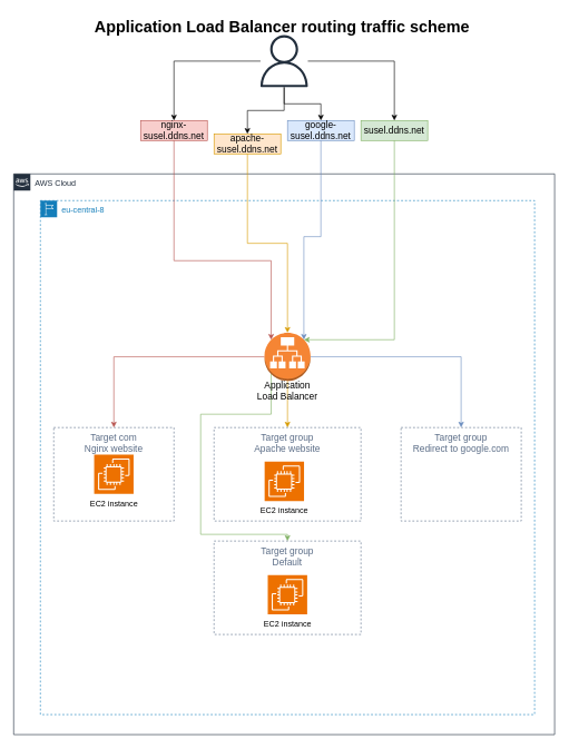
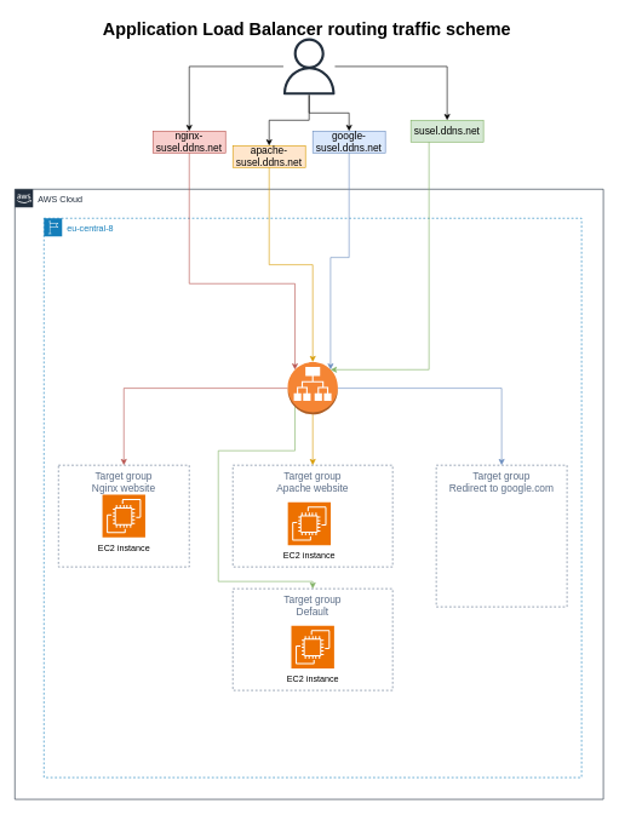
  <mxCell id="0" />
  <mxCell id="1" parent="0" />
  <mxCell id="2" value="AWS Cloud" style="points=[[0,0],[0.25,0],[0.5,0],[0.75,0],[1,0],[1,0.25],[1,0.5],[1,0.75],[1,1],[0.75,1],[0.5,1],[0.25,1],[0,1],[0,0.75],[0,0.5],[0,0.25]];outlineConnect=0;gradientColor=none;html=1;whiteSpace=wrap;fontSize=12;fontStyle=0;container=1;pointerEvents=0;collapsible=0;recursiveResize=0;shape=mxgraph.aws4.group;grIcon=mxgraph.aws4.group_aws_cloud_alt;strokeColor=#232F3E;fillColor=none;verticalAlign=top;align=left;spacingLeft=30;fontColor=#232F3E;dashed=0;" parent="1" vertex="1"><mxGeometry x="20" y="260" width="810" height="840" as="geometry" /></mxCell>
  <mxCell id="3" value="eu-central-8" style="points=[[0,0],[0.25,0],[0.5,0],[0.75,0],[1,0],[1,0.25],[1,0.5],[1,0.75],[1,1],[0.75,1],[0.5,1],[0.25,1],[0,1],[0,0.75],[0,0.5],[0,0.25]];outlineConnect=0;gradientColor=none;html=1;whiteSpace=wrap;fontSize=12;fontStyle=0;container=1;pointerEvents=0;collapsible=0;recursiveResize=0;shape=mxgraph.aws4.group;grIcon=mxgraph.aws4.group_region;strokeColor=#147EBA;fillColor=none;verticalAlign=top;align=left;spacingLeft=30;fontColor=#147EBA;dashed=1;" parent="2" vertex="1"><mxGeometry x="40" y="40" width="740" height="770" as="geometry" /></mxCell>
- <mxCell id="4" value="&lt;font style=&quot;font-size: 14px;&quot;&gt;Target com&lt;br&gt;Nginx website&lt;/font&gt;" style="fillColor=none;strokeColor=#5A6C86;dashed=1;verticalAlign=top;fontStyle=0;fontColor=#5A6C86;whiteSpace=wrap;html=1;" parent="3" vertex="1"><mxGeometry x="20" y="340" width="180" height="140" as="geometry" /></mxCell>
+ <mxCell id="4" value="&lt;font style=&quot;font-size: 14px;&quot;&gt;Target group&lt;br&gt;Nginx website&lt;/font&gt;" style="fillColor=none;strokeColor=#5A6C86;dashed=1;verticalAlign=top;fontStyle=0;fontColor=#5A6C86;whiteSpace=wrap;html=1;" parent="3" vertex="1"><mxGeometry x="20" y="340" width="180" height="140" as="geometry" /></mxCell>
  <mxCell id="5" style="edgeStyle=orthogonalEdgeStyle;rounded=0;orthogonalLoop=1;jettySize=auto;html=1;entryX=0.5;entryY=0;entryDx=0;entryDy=0;fillColor=#f8cecc;strokeColor=#b85450;" parent="3" source="8" target="4" edge="1"><mxGeometry relative="1" as="geometry" /></mxCell>
  <mxCell id="6" style="edgeStyle=orthogonalEdgeStyle;rounded=0;orthogonalLoop=1;jettySize=auto;html=1;entryX=0.5;entryY=0;entryDx=0;entryDy=0;fillColor=#ffe6cc;strokeColor=#d79b00;" parent="3" source="8" target="9" edge="1"><mxGeometry relative="1" as="geometry" /></mxCell>
  <mxCell id="7" style="edgeStyle=orthogonalEdgeStyle;rounded=0;orthogonalLoop=1;jettySize=auto;html=1;exitX=0.145;exitY=0.855;exitDx=0;exitDy=0;exitPerimeter=0;entryX=0.5;entryY=0;entryDx=0;entryDy=0;fillColor=#d5e8d4;strokeColor=#82b366;" parent="3" source="8" target="13" edge="1"><mxGeometry relative="1" as="geometry"><Array as="points"><mxPoint x="345" y="320" /><mxPoint x="240" y="320" /><mxPoint x="240" y="500" /><mxPoint x="370" y="500" /></Array></mxGeometry></mxCell>
  <mxCell id="8" value="" style="outlineConnect=0;dashed=0;verticalLabelPosition=bottom;verticalAlign=top;align=center;html=1;shape=mxgraph.aws3.application_load_balancer;fillColor=#F58534;gradientColor=none;" parent="3" vertex="1"><mxGeometry x="335.5" y="198" width="69" height="72" as="geometry" /></mxCell>
  <mxCell id="9" value="&lt;font style=&quot;font-size: 14px;&quot;&gt;Target group&lt;br&gt;Apache website&lt;/font&gt;" style="fillColor=none;strokeColor=#5A6C86;dashed=1;verticalAlign=top;fontStyle=0;fontColor=#5A6C86;whiteSpace=wrap;html=1;" parent="3" vertex="1"><mxGeometry x="260" y="340" width="220" height="140" as="geometry" /></mxCell>
- <mxCell id="10" value="&lt;font style=&quot;font-size: 14px;&quot;&gt;Target group&lt;br&gt;Redirect to google.com&lt;/font&gt;" style="fillColor=none;strokeColor=#5A6C86;dashed=1;verticalAlign=top;fontStyle=0;fontColor=#5A6C86;whiteSpace=wrap;html=1;" parent="3" vertex="1"><mxGeometry x="540" y="340" width="180" height="140" as="geometry" /></mxCell>
+ <mxCell id="10" value="&lt;font style=&quot;font-size: 14px;&quot;&gt;Target group&lt;br&gt;Redirect to google.com&lt;/font&gt;" style="fillColor=none;strokeColor=#5A6C86;dashed=1;verticalAlign=top;fontStyle=0;fontColor=#5A6C86;whiteSpace=wrap;html=1;" parent="3" vertex="1"><mxGeometry x="540" y="340" width="180" height="195" as="geometry" /></mxCell>
  <mxCell id="11" style="edgeStyle=orthogonalEdgeStyle;rounded=0;orthogonalLoop=1;jettySize=auto;html=1;entryX=0.5;entryY=0;entryDx=0;entryDy=0;fillColor=#dae8fc;strokeColor=#6c8ebf;" parent="3" source="8" target="10" edge="1"><mxGeometry relative="1" as="geometry"><mxPoint x="630" y="330" as="targetPoint" /></mxGeometry></mxCell>
- <mxCell id="12" value="&lt;font style=&quot;font-size: 14px;&quot;&gt;Application Load Balancer&lt;/font&gt;" style="text;html=1;strokeColor=none;fillColor=none;align=center;verticalAlign=middle;whiteSpace=wrap;rounded=0;" parent="3" vertex="1"><mxGeometry x="320" y="270" width="100" height="30" as="geometry" /></mxCell>
  <mxCell id="13" value="&lt;font style=&quot;font-size: 14px;&quot;&gt;Target group&lt;br&gt;Default&lt;/font&gt;" style="fillColor=none;strokeColor=#5A6C86;dashed=1;verticalAlign=top;fontStyle=0;fontColor=#5A6C86;whiteSpace=wrap;html=1;" parent="3" vertex="1"><mxGeometry x="260" y="510" width="220" height="140" as="geometry" /></mxCell>
  <mxCell id="14" value="" style="sketch=0;points=[[0,0,0],[0.25,0,0],[0.5,0,0],[0.75,0,0],[1,0,0],[0,1,0],[0.25,1,0],[0.5,1,0],[0.75,1,0],[1,1,0],[0,0.25,0],[0,0.5,0],[0,0.75,0],[1,0.25,0],[1,0.5,0],[1,0.75,0]];outlineConnect=0;fontColor=#232F3E;fillColor=#ED7100;strokeColor=#ffffff;dashed=0;verticalLabelPosition=bottom;verticalAlign=top;align=center;html=1;fontSize=12;fontStyle=0;aspect=fixed;shape=mxgraph.aws4.resourceIcon;resIcon=mxgraph.aws4.ec2;" parent="3" vertex="1"><mxGeometry x="80.5" y="380.5" width="59" height="59" as="geometry" /></mxCell>
  <mxCell id="15" value="EC2 instance" style="text;html=1;strokeColor=none;fillColor=none;align=center;verticalAlign=middle;whiteSpace=wrap;rounded=0;" parent="3" vertex="1"><mxGeometry x="69.75" y="439.5" width="80.5" height="30" as="geometry" /></mxCell>
  <mxCell id="16" value="" style="sketch=0;points=[[0,0,0],[0.25,0,0],[0.5,0,0],[0.75,0,0],[1,0,0],[0,1,0],[0.25,1,0],[0.5,1,0],[0.75,1,0],[1,1,0],[0,0.25,0],[0,0.5,0],[0,0.75,0],[1,0.25,0],[1,0.5,0],[1,0.75,0]];outlineConnect=0;fontColor=#232F3E;fillColor=#ED7100;strokeColor=#ffffff;dashed=0;verticalLabelPosition=bottom;verticalAlign=top;align=center;html=1;fontSize=12;fontStyle=0;aspect=fixed;shape=mxgraph.aws4.resourceIcon;resIcon=mxgraph.aws4.ec2;" parent="3" vertex="1"><mxGeometry x="335.75" y="391" width="59" height="59" as="geometry" /></mxCell>
  <mxCell id="17" value="EC2 instance" style="text;html=1;strokeColor=none;fillColor=none;align=center;verticalAlign=middle;whiteSpace=wrap;rounded=0;" parent="3" vertex="1"><mxGeometry x="325" y="450" width="80.5" height="30" as="geometry" /></mxCell>
  <mxCell id="18" value="" style="sketch=0;points=[[0,0,0],[0.25,0,0],[0.5,0,0],[0.75,0,0],[1,0,0],[0,1,0],[0.25,1,0],[0.5,1,0],[0.75,1,0],[1,1,0],[0,0.25,0],[0,0.5,0],[0,0.75,0],[1,0.25,0],[1,0.5,0],[1,0.75,0]];outlineConnect=0;fontColor=#232F3E;fillColor=#ED7100;strokeColor=#ffffff;dashed=0;verticalLabelPosition=bottom;verticalAlign=top;align=center;html=1;fontSize=12;fontStyle=0;aspect=fixed;shape=mxgraph.aws4.resourceIcon;resIcon=mxgraph.aws4.ec2;" parent="3" vertex="1"><mxGeometry x="340.5" y="561" width="59" height="59" as="geometry" /></mxCell>
  <mxCell id="19" value="EC2 instance" style="text;html=1;strokeColor=none;fillColor=none;align=center;verticalAlign=middle;whiteSpace=wrap;rounded=0;" parent="3" vertex="1"><mxGeometry x="329.75" y="620" width="80.5" height="30" as="geometry" /></mxCell>
  <mxCell id="20" value="&lt;font style=&quot;font-size: 14px;&quot;&gt;apache-susel.ddns.net&lt;br&gt;&lt;/font&gt;" style="text;html=1;strokeColor=#d79b00;fillColor=#ffe6cc;align=center;verticalAlign=middle;whiteSpace=wrap;rounded=0;" parent="1" vertex="1"><mxGeometry x="320" y="200" width="100" height="30" as="geometry" /></mxCell>
  <mxCell id="21" style="edgeStyle=orthogonalEdgeStyle;rounded=0;orthogonalLoop=1;jettySize=auto;html=1;entryX=0.5;entryY=0;entryDx=0;entryDy=0;" parent="1" source="25" target="20" edge="1"><mxGeometry relative="1" as="geometry" /></mxCell>
  <mxCell id="22" style="edgeStyle=orthogonalEdgeStyle;rounded=0;orthogonalLoop=1;jettySize=auto;html=1;entryX=0.5;entryY=0;entryDx=0;entryDy=0;" parent="1" source="25" target="27" edge="1"><mxGeometry relative="1" as="geometry" /></mxCell>
  <mxCell id="23" style="edgeStyle=orthogonalEdgeStyle;rounded=0;orthogonalLoop=1;jettySize=auto;html=1;entryX=0.5;entryY=0;entryDx=0;entryDy=0;" parent="1" source="25" target="26" edge="1"><mxGeometry relative="1" as="geometry" /></mxCell>
  <mxCell id="24" style="edgeStyle=orthogonalEdgeStyle;rounded=0;orthogonalLoop=1;jettySize=auto;html=1;entryX=0.5;entryY=0;entryDx=0;entryDy=0;" parent="1" source="25" target="28" edge="1"><mxGeometry relative="1" as="geometry" /></mxCell>
  <mxCell id="25" value="" style="sketch=0;outlineConnect=0;fontColor=#232F3E;gradientColor=none;fillColor=#232F3D;strokeColor=none;dashed=0;verticalLabelPosition=bottom;verticalAlign=top;align=center;html=1;fontSize=12;fontStyle=0;aspect=fixed;pointerEvents=1;shape=mxgraph.aws4.user;" parent="1" vertex="1"><mxGeometry x="386" y="52" width="78" height="78" as="geometry" /></mxCell>
  <mxCell id="26" value="&lt;font style=&quot;font-size: 14px;&quot;&gt;nginx-susel.ddns.net&lt;br&gt;&lt;/font&gt;" style="text;html=1;strokeColor=#b85450;fillColor=#f8cecc;align=center;verticalAlign=middle;whiteSpace=wrap;rounded=0;" parent="1" vertex="1"><mxGeometry x="210" y="180" width="100" height="30" as="geometry" /></mxCell>
  <mxCell id="27" value="&lt;font style=&quot;font-size: 14px;&quot;&gt;google-susel.ddns.net&lt;br&gt;&lt;/font&gt;" style="text;html=1;strokeColor=#6c8ebf;fillColor=#dae8fc;align=center;verticalAlign=middle;whiteSpace=wrap;rounded=0;" parent="1" vertex="1"><mxGeometry x="430" y="180" width="100" height="30" as="geometry" /></mxCell>
- <mxCell id="28" value="&lt;font style=&quot;font-size: 14px;&quot;&gt;susel.ddns.net&lt;br&gt;&lt;/font&gt;" style="text;html=1;strokeColor=#82b366;fillColor=#d5e8d4;align=center;verticalAlign=middle;whiteSpace=wrap;rounded=0;" parent="1" vertex="1"><mxGeometry x="540" y="180" width="100" height="30" as="geometry" /></mxCell>
+ <mxCell id="28" value="&lt;font style=&quot;font-size: 14px;&quot;&gt;susel.ddns.net&lt;br&gt;&lt;/font&gt;" style="text;html=1;strokeColor=#82b366;fillColor=#d5e8d4;align=center;verticalAlign=middle;whiteSpace=wrap;rounded=0;" parent="1" vertex="1"><mxGeometry x="565" y="165" width="100" height="30" as="geometry" /></mxCell>
  <mxCell id="29" style="edgeStyle=orthogonalEdgeStyle;rounded=0;orthogonalLoop=1;jettySize=auto;html=1;entryX=0.5;entryY=0;entryDx=0;entryDy=0;entryPerimeter=0;fillColor=#ffe6cc;strokeColor=#d79b00;" parent="1" source="20" target="8" edge="1"><mxGeometry relative="1" as="geometry" /></mxCell>
  <mxCell id="30" style="edgeStyle=orthogonalEdgeStyle;rounded=0;orthogonalLoop=1;jettySize=auto;html=1;entryX=0.145;entryY=0.145;entryDx=0;entryDy=0;entryPerimeter=0;fillColor=#f8cecc;strokeColor=#b85450;" parent="1" source="26" target="8" edge="1"><mxGeometry relative="1" as="geometry"><Array as="points"><mxPoint x="260" y="390" /><mxPoint x="405" y="390" /></Array></mxGeometry></mxCell>
  <mxCell id="31" style="edgeStyle=orthogonalEdgeStyle;rounded=0;orthogonalLoop=1;jettySize=auto;html=1;entryX=0.855;entryY=0.145;entryDx=0;entryDy=0;entryPerimeter=0;fillColor=#dae8fc;strokeColor=#6c8ebf;" parent="1" source="27" target="8" edge="1"><mxGeometry relative="1" as="geometry"><Array as="points"><mxPoint x="480" y="354" /><mxPoint x="455" y="354" /></Array></mxGeometry></mxCell>
  <mxCell id="32" style="edgeStyle=orthogonalEdgeStyle;rounded=0;orthogonalLoop=1;jettySize=auto;html=1;entryX=0.855;entryY=0.145;entryDx=0;entryDy=0;entryPerimeter=0;fillColor=#d5e8d4;strokeColor=#82b366;" parent="1" source="28" target="8" edge="1"><mxGeometry relative="1" as="geometry"><Array as="points"><mxPoint x="590" y="508" /></Array></mxGeometry></mxCell>
  <mxCell id="33" value="Application Load Balancer routing traffic scheme&amp;nbsp;" style="text;strokeColor=none;fillColor=none;html=1;fontSize=24;fontStyle=1;verticalAlign=middle;align=center;" parent="1" vertex="1"><mxGeometry x="375" width="100" height="40" as="geometry" y="20" /></mxCell>
